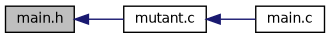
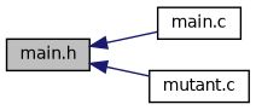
  digraph {
    rankdir=LR
    node [color=black fillcolor=white fontname=Helvetica fontsize=10 shape=record style=filled]
    edge [color=midnightblue dir=back fontname=Helvetica fontsize=10 labelfontname=Helvetica labelfontsize=10 style=solid]
    n1 [fillcolor=grey75 fontcolor=black height=0.2 label="main.h" width=0.4]
    n2 [height=0.2 label="main.c" width=0.4]
    n3 [height=0.2 label="mutant.c" width=0.4]
-   n3 -> n2
+   n1 -> n2
    n1 -> n3
  }
